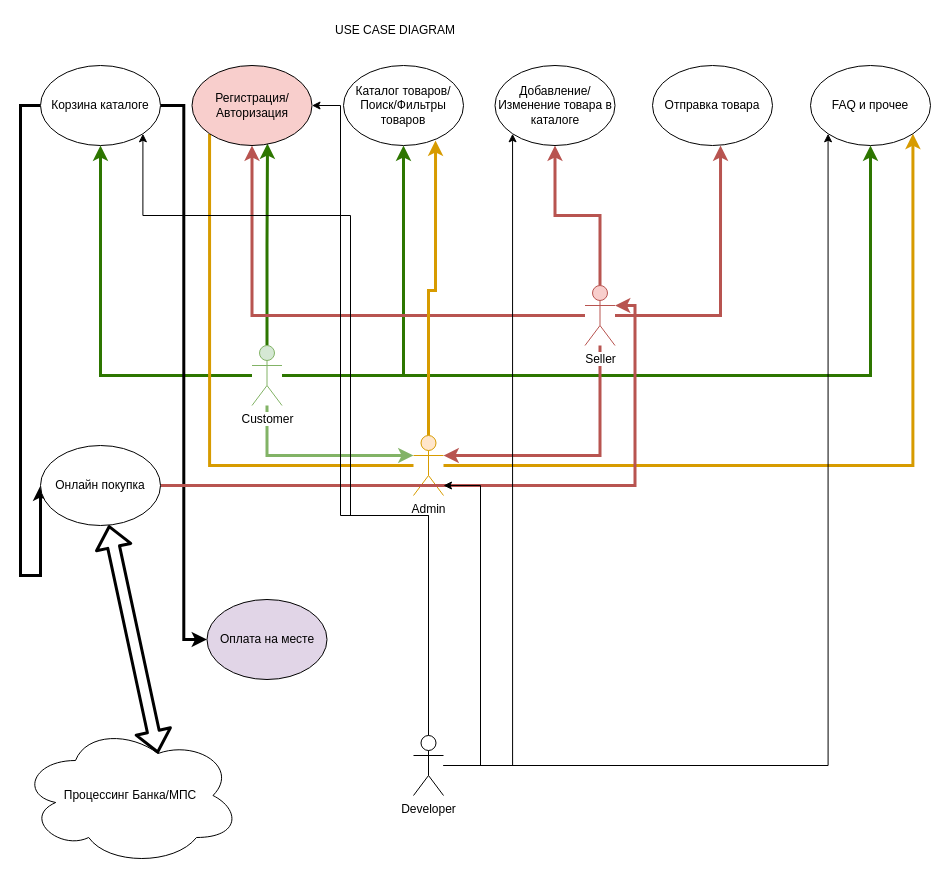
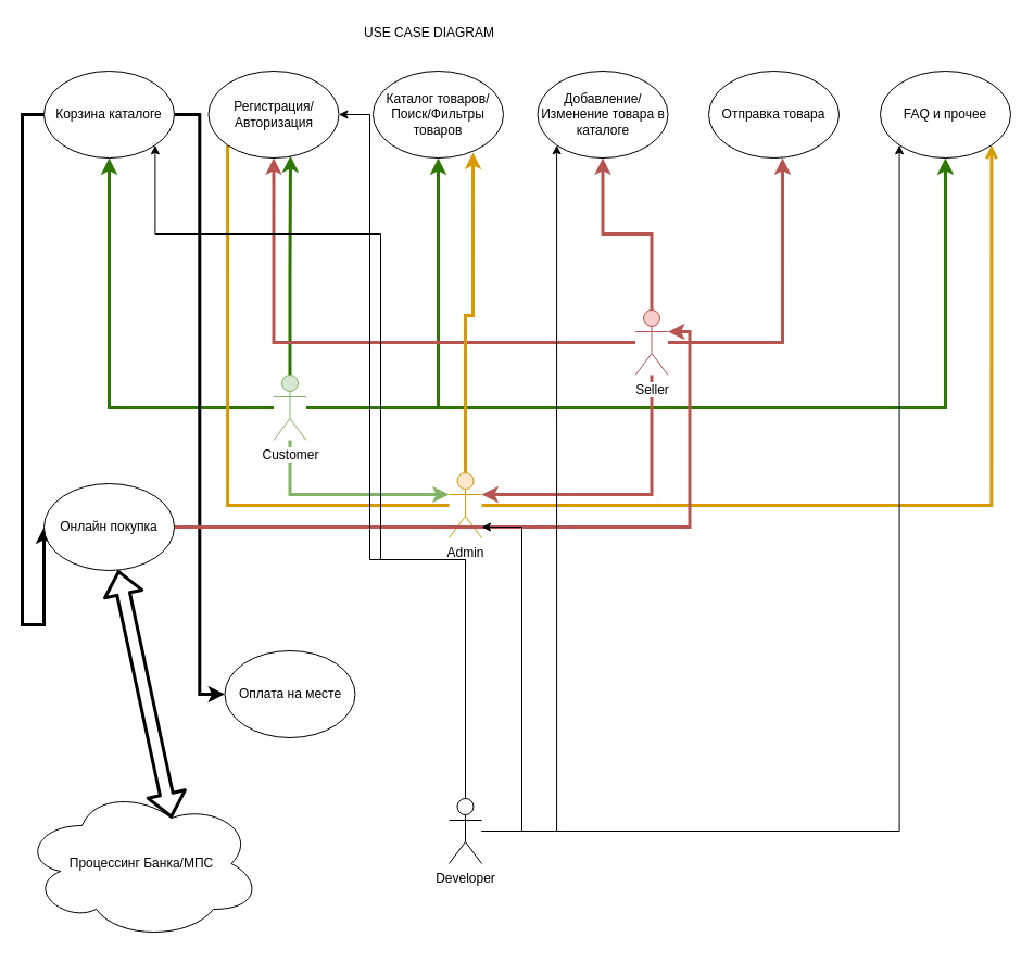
  <mxCell id="0" />
  <mxCell id="1" parent="0" />
  <mxCell id="2" value="USE CASE DIAGRAM&lt;br&gt;&lt;br&gt;" style="text;html=1;resizable=0;points=[];autosize=1;align=left;verticalAlign=top;spacingTop=-4;" vertex="1" parent="1"><mxGeometry x="333" y="20" width="140" height="30" as="geometry" /></mxCell>
  <mxCell id="3" style="edgeStyle=orthogonalEdgeStyle;rounded=0;orthogonalLoop=1;jettySize=auto;html=1;entryX=0.5;entryY=1;entryDx=0;entryDy=0;fillColor=#60a917;strokeColor=#2D7600;strokeWidth=3;" edge="1" parent="1" source="8" target="20"><mxGeometry relative="1" as="geometry" /></mxCell>
  <mxCell id="4" style="edgeStyle=orthogonalEdgeStyle;rounded=0;orthogonalLoop=1;jettySize=auto;html=1;entryX=0.5;entryY=1;entryDx=0;entryDy=0;fillColor=#60a917;strokeColor=#2D7600;strokeWidth=3;" edge="1" parent="1" source="8" target="22"><mxGeometry relative="1" as="geometry" /></mxCell>
  <mxCell id="5" style="edgeStyle=orthogonalEdgeStyle;rounded=0;orthogonalLoop=1;jettySize=auto;html=1;entryX=0.629;entryY=0.975;entryDx=0;entryDy=0;entryPerimeter=0;strokeWidth=3;fillColor=#60a917;strokeColor=#2D7600;" edge="1" parent="1" source="8" target="21"><mxGeometry relative="1" as="geometry" /></mxCell>
  <mxCell id="6" style="edgeStyle=orthogonalEdgeStyle;rounded=0;orthogonalLoop=1;jettySize=auto;html=1;entryX=0.5;entryY=1;entryDx=0;entryDy=0;strokeWidth=3;fillColor=#60a917;strokeColor=#2D7600;" edge="1" parent="1" source="8" target="23"><mxGeometry relative="1" as="geometry" /></mxCell>
  <mxCell id="7" style="edgeStyle=orthogonalEdgeStyle;rounded=0;orthogonalLoop=1;jettySize=auto;html=1;entryX=0;entryY=0.333;entryDx=0;entryDy=0;entryPerimeter=0;strokeWidth=3;fillColor=#d5e8d4;strokeColor=#82b366;" edge="1" parent="1" source="8" target="17"><mxGeometry relative="1" as="geometry"><Array as="points"><mxPoint x="267" y="455" /></Array></mxGeometry></mxCell>
  <mxCell id="8" value="Customer&lt;br&gt;" style="shape=umlActor;verticalLabelPosition=bottom;labelBackgroundColor=#ffffff;verticalAlign=top;html=1;outlineConnect=0;fillColor=#d5e8d4;strokeColor=#82b366;" vertex="1" parent="1"><mxGeometry x="251.5" y="345" width="30" height="60" as="geometry" /></mxCell>
  <mxCell id="9" style="edgeStyle=orthogonalEdgeStyle;rounded=0;orthogonalLoop=1;jettySize=auto;html=1;entryX=0.5;entryY=1;entryDx=0;entryDy=0;strokeWidth=3;fillColor=#f8cecc;strokeColor=#b85450;" edge="1" parent="1" source="13" target="21"><mxGeometry relative="1" as="geometry" /></mxCell>
  <mxCell id="10" style="edgeStyle=orthogonalEdgeStyle;rounded=0;orthogonalLoop=1;jettySize=auto;html=1;entryX=0.5;entryY=1;entryDx=0;entryDy=0;strokeWidth=3;fillColor=#f8cecc;strokeColor=#b85450;" edge="1" parent="1" source="13" target="24"><mxGeometry relative="1" as="geometry"><mxPoint x="555" y="145" as="targetPoint" /></mxGeometry></mxCell>
  <mxCell id="11" style="edgeStyle=orthogonalEdgeStyle;rounded=0;orthogonalLoop=1;jettySize=auto;html=1;entryX=1;entryY=0.333;entryDx=0;entryDy=0;entryPerimeter=0;strokeWidth=3;fillColor=#f8cecc;strokeColor=#b85450;" edge="1" parent="1" source="13" target="17"><mxGeometry relative="1" as="geometry"><Array as="points"><mxPoint x="600" y="455" /></Array></mxGeometry></mxCell>
  <mxCell id="12" style="edgeStyle=orthogonalEdgeStyle;rounded=0;orthogonalLoop=1;jettySize=auto;html=1;entryX=0.567;entryY=1;entryDx=0;entryDy=0;entryPerimeter=0;strokeWidth=3;fillColor=#f8cecc;strokeColor=#b85450;" edge="1" parent="1" source="13" target="36"><mxGeometry relative="1" as="geometry" /></mxCell>
  <mxCell id="13" value="Seller&lt;br&gt;" style="shape=umlActor;verticalLabelPosition=bottom;labelBackgroundColor=#ffffff;verticalAlign=top;html=1;outlineConnect=0;fillColor=#f8cecc;strokeColor=#b85450;" vertex="1" parent="1"><mxGeometry x="584.5" y="285" width="30" height="60" as="geometry" /></mxCell>
- <mxCell id="14" style="edgeStyle=orthogonalEdgeStyle;rounded=0;orthogonalLoop=1;jettySize=auto;html=1;entryX=1;entryY=1;entryDx=0;entryDy=0;fillColor=#ffe6cc;strokeColor=#d79b00;strokeWidth=3;" edge="1" parent="1" source="17" target="23"><mxGeometry relative="1" as="geometry" /></mxCell>
+ <mxCell id="14" style="edgeStyle=orthogonalEdgeStyle;rounded=0;orthogonalLoop=1;jettySize=auto;html=1;entryX=1;entryY=1;entryDx=0;entryDy=0;fillColor=#ffe6cc;strokeColor=#d79b00;strokeWidth=3;endArrow=open;" edge="1" parent="1" source="17" target="23"><mxGeometry relative="1" as="geometry" /></mxCell>
  <mxCell id="15" style="edgeStyle=orthogonalEdgeStyle;rounded=0;orthogonalLoop=1;jettySize=auto;html=1;entryX=0;entryY=1;entryDx=0;entryDy=0;strokeWidth=3;fillColor=#ffe6cc;strokeColor=#d79b00;endArrow=none;" edge="1" parent="1" source="17" target="21"><mxGeometry relative="1" as="geometry" /></mxCell>
  <mxCell id="16" style="edgeStyle=orthogonalEdgeStyle;rounded=0;orthogonalLoop=1;jettySize=auto;html=1;entryX=0.767;entryY=0.938;entryDx=0;entryDy=0;entryPerimeter=0;strokeWidth=3;fillColor=#ffe6cc;strokeColor=#d79b00;" edge="1" parent="1" source="17" target="22"><mxGeometry relative="1" as="geometry" /></mxCell>
  <mxCell id="17" value="Admin&lt;br&gt;" style="shape=umlActor;verticalLabelPosition=bottom;labelBackgroundColor=#ffffff;verticalAlign=top;html=1;outlineConnect=0;fillColor=#ffe6cc;strokeColor=#d79b00;" vertex="1" parent="1"><mxGeometry x="413" y="435" width="30" height="60" as="geometry" /></mxCell>
  <mxCell id="18" style="edgeStyle=orthogonalEdgeStyle;rounded=0;orthogonalLoop=1;jettySize=auto;html=1;strokeWidth=3;entryX=0;entryY=0.5;entryDx=0;entryDy=0;" edge="1" parent="1" source="20" target="26"><mxGeometry relative="1" as="geometry"><mxPoint x="20" y="575" as="targetPoint" /><Array as="points"><mxPoint x="20" y="105" /><mxPoint x="20" y="575" /></Array></mxGeometry></mxCell>
  <mxCell id="19" style="edgeStyle=orthogonalEdgeStyle;rounded=0;orthogonalLoop=1;jettySize=auto;html=1;entryX=0;entryY=0.5;entryDx=0;entryDy=0;strokeWidth=3;" edge="1" parent="1" source="20" target="29"><mxGeometry relative="1" as="geometry" /></mxCell>
  <mxCell id="20" value="Корзина каталоге&lt;br&gt;" style="ellipse;whiteSpace=wrap;html=1;" vertex="1" parent="1"><mxGeometry x="40" y="65" width="120" height="80" as="geometry" /></mxCell>
- <mxCell id="21" value="Регистрация/Авторизация" style="ellipse;whiteSpace=wrap;html=1;fillColor=#f8cecc;" vertex="1" parent="1"><mxGeometry x="191.5" y="65" width="120" height="80" as="geometry" /></mxCell>
+ <mxCell id="21" value="Регистрация/Авторизация" style="ellipse;whiteSpace=wrap;html=1;" vertex="1" parent="1"><mxGeometry x="191.5" y="65" width="120" height="80" as="geometry" /></mxCell>
  <mxCell id="22" value="Каталог товаров/Поиск/Фильтры товаров" style="ellipse;whiteSpace=wrap;html=1;" vertex="1" parent="1"><mxGeometry x="343" y="65" width="120" height="80" as="geometry" /></mxCell>
  <mxCell id="23" value="FAQ и прочее&lt;br&gt;" style="ellipse;whiteSpace=wrap;html=1;" vertex="1" parent="1"><mxGeometry x="810" y="65" width="120" height="80" as="geometry" /></mxCell>
  <mxCell id="24" value="Добавление/Изменение товара в каталоге&lt;br&gt;" style="ellipse;whiteSpace=wrap;html=1;" vertex="1" parent="1"><mxGeometry x="494.5" y="65" width="120" height="80" as="geometry" /></mxCell>
  <mxCell id="25" style="edgeStyle=orthogonalEdgeStyle;rounded=0;orthogonalLoop=1;jettySize=auto;html=1;exitX=1;exitY=0.5;exitDx=0;exitDy=0;entryX=1;entryY=0.333;entryDx=0;entryDy=0;entryPerimeter=0;strokeWidth=3;fillColor=#f8cecc;strokeColor=#b85450;" edge="1" parent="1" source="26" target="13"><mxGeometry relative="1" as="geometry" /></mxCell>
  <mxCell id="26" value="Онлайн покупка" style="ellipse;whiteSpace=wrap;html=1;" vertex="1" parent="1"><mxGeometry x="40" y="445" width="120" height="80" as="geometry" /></mxCell>
  <mxCell id="27" value="Процессинг Банка/МПС" style="ellipse;shape=cloud;whiteSpace=wrap;html=1;" vertex="1" parent="1"><mxGeometry x="20" y="725" width="220" height="140" as="geometry" /></mxCell>
  <mxCell id="28" value="" style="shape=flexArrow;endArrow=classic;startArrow=classic;html=1;strokeWidth=3;exitX=0.625;exitY=0.2;exitDx=0;exitDy=0;exitPerimeter=0;" edge="1" parent="1" source="27" target="26"><mxGeometry width="50" height="50" relative="1" as="geometry"><mxPoint x="150" y="705" as="sourcePoint" /><mxPoint x="200" y="655" as="targetPoint" /></mxGeometry></mxCell>
- <mxCell id="29" value="Оплата на месте" style="ellipse;whiteSpace=wrap;html=1;fillColor=#e1d5e7;" vertex="1" parent="1"><mxGeometry x="206.5" y="599" width="120" height="80" as="geometry" /></mxCell>
+ <mxCell id="29" value="Оплата на месте" style="ellipse;whiteSpace=wrap;html=1;" vertex="1" parent="1"><mxGeometry x="206.5" y="599" width="120" height="80" as="geometry" /></mxCell>
  <mxCell id="30" style="edgeStyle=orthogonalEdgeStyle;rounded=0;orthogonalLoop=1;jettySize=auto;html=1;entryX=1;entryY=0.5;entryDx=0;entryDy=0;strokeWidth=1;" edge="1" parent="1" source="35" target="21"><mxGeometry relative="1" as="geometry"><Array as="points"><mxPoint x="428" y="515" /><mxPoint x="340" y="515" /><mxPoint x="340" y="105" /></Array></mxGeometry></mxCell>
  <mxCell id="31" style="edgeStyle=orthogonalEdgeStyle;rounded=0;orthogonalLoop=1;jettySize=auto;html=1;entryX=1;entryY=1;entryDx=0;entryDy=0;strokeWidth=1;" edge="1" parent="1" source="35" target="20"><mxGeometry relative="1" as="geometry"><Array as="points"><mxPoint x="428" y="515" /><mxPoint x="350" y="515" /><mxPoint x="350" y="215" /><mxPoint x="142" y="215" /></Array></mxGeometry></mxCell>
  <mxCell id="32" style="edgeStyle=orthogonalEdgeStyle;rounded=0;orthogonalLoop=1;jettySize=auto;html=1;strokeWidth=1;" edge="1" parent="1" source="35" target="17"><mxGeometry relative="1" as="geometry"><Array as="points"><mxPoint x="480" y="765" /><mxPoint x="480" y="485" /></Array></mxGeometry></mxCell>
  <mxCell id="33" style="edgeStyle=orthogonalEdgeStyle;rounded=0;orthogonalLoop=1;jettySize=auto;html=1;entryX=0;entryY=1;entryDx=0;entryDy=0;strokeWidth=1;" edge="1" parent="1" source="35" target="23"><mxGeometry relative="1" as="geometry" /></mxCell>
  <mxCell id="34" style="edgeStyle=orthogonalEdgeStyle;rounded=0;orthogonalLoop=1;jettySize=auto;html=1;entryX=0;entryY=1;entryDx=0;entryDy=0;strokeWidth=1;" edge="1" parent="1" source="35" target="24"><mxGeometry relative="1" as="geometry" /></mxCell>
  <mxCell id="35" value="Developer&lt;br&gt;" style="shape=umlActor;verticalLabelPosition=bottom;labelBackgroundColor=#ffffff;verticalAlign=top;html=1;outlineConnect=0;" vertex="1" parent="1"><mxGeometry x="413" y="735" width="30" height="60" as="geometry" /></mxCell>
  <mxCell id="36" value="Отправка товара" style="ellipse;whiteSpace=wrap;html=1;" vertex="1" parent="1"><mxGeometry x="652" y="65" width="120" height="80" as="geometry" /></mxCell>
